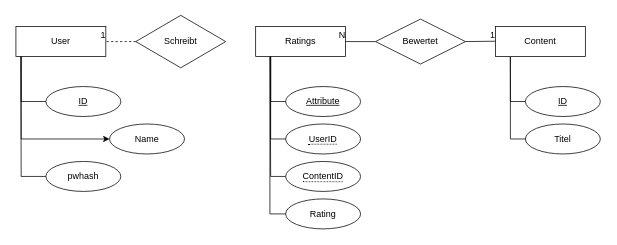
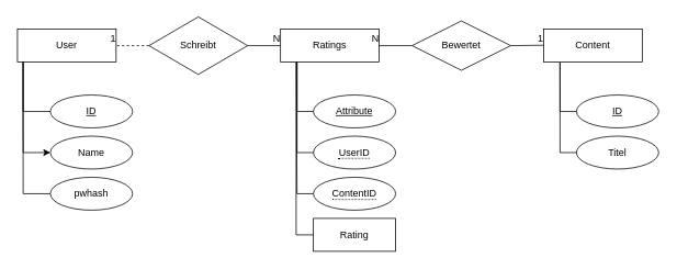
  <mxCell id="0" />
  <mxCell id="1" parent="0" />
  <mxCell id="2" value="Ratings" style="whiteSpace=wrap;html=1;align=center;" vertex="1" parent="1"><mxGeometry x="340" y="35" width="120" height="40" as="geometry" /></mxCell>
  <mxCell id="3" value="User" style="whiteSpace=wrap;html=1;align=center;" vertex="1" parent="1"><mxGeometry x="20" y="35" width="120" height="40" as="geometry" /></mxCell>
  <mxCell id="4" value="Content" style="whiteSpace=wrap;html=1;align=center;" vertex="1" parent="1"><mxGeometry x="660" y="35" width="120" height="40" as="geometry" /></mxCell>
  <mxCell id="5" value="" style="endArrow=none;html=1;rounded=0;" edge="1" parent="1"><mxGeometry relative="1" as="geometry"><mxPoint x="620" y="55" as="sourcePoint" /><mxPoint x="660" y="54.5" as="targetPoint" /></mxGeometry></mxCell>
  <mxCell id="6" value="1" style="resizable=0;html=1;align=right;verticalAlign=bottom;" connectable="0" vertex="1" parent="5"><mxGeometry x="1" relative="1" as="geometry" /></mxCell>
  <mxCell id="7" value="" style="endArrow=none;html=1;rounded=0;entryX=1;entryY=0.5;entryDx=0;entryDy=0;exitX=0;exitY=0.5;exitDx=0;exitDy=0;" edge="1" parent="1" target="2"><mxGeometry relative="1" as="geometry"><mxPoint x="500" y="55" as="sourcePoint" /><mxPoint x="440" y="145" as="targetPoint" /></mxGeometry></mxCell>
  <mxCell id="8" value="N" style="resizable=0;html=1;align=right;verticalAlign=bottom;" connectable="0" vertex="1" parent="7"><mxGeometry x="1" relative="1" as="geometry" /></mxCell>
  <mxCell id="9" value="Schreibt" style="shape=rhombus;perimeter=rhombusPerimeter;whiteSpace=wrap;html=1;align=center;" vertex="1" parent="1"><mxGeometry x="180" y="20" width="120" height="70" as="geometry" /></mxCell>
  <mxCell id="10" value="" style="endArrow=none;html=1;rounded=0;entryX=1;entryY=0.5;entryDx=0;entryDy=0;exitX=0;exitY=0.5;exitDx=0;exitDy=0;dashed=1;" edge="1" parent="1" source="9" target="3"><mxGeometry relative="1" as="geometry"><mxPoint x="550" y="145" as="sourcePoint" /><mxPoint x="390" y="145" as="targetPoint" /></mxGeometry></mxCell>
  <mxCell id="11" value="1" style="resizable=0;html=1;align=right;verticalAlign=bottom;" connectable="0" vertex="1" parent="10"><mxGeometry x="1" relative="1" as="geometry" /></mxCell>
+ <mxCell id="12" value="" style="endArrow=none;html=1;rounded=0;exitX=1;exitY=0.5;exitDx=0;exitDy=0;entryX=0;entryY=0.5;entryDx=0;entryDy=0;" edge="1" parent="1" source="9" target="2"><mxGeometry relative="1" as="geometry"><mxPoint x="390" y="145" as="sourcePoint" /><mxPoint x="550" y="145" as="targetPoint" /></mxGeometry></mxCell>
+ <mxCell id="13" value="N" style="resizable=0;html=1;align=right;verticalAlign=bottom;" connectable="0" vertex="1" parent="12"><mxGeometry x="1" relative="1" as="geometry" /></mxCell>
  <mxCell id="14" value="ID" style="ellipse;whiteSpace=wrap;html=1;align=center;fontStyle=4;" vertex="1" parent="1"><mxGeometry x="60" y="115" width="100" height="40" as="geometry" /></mxCell>
  <mxCell id="15" value="Attribute" style="ellipse;whiteSpace=wrap;html=1;align=center;fontStyle=4;" vertex="1" parent="1"><mxGeometry x="380" y="115" width="100" height="40" as="geometry" /></mxCell>
  <mxCell id="16" value="ID" style="ellipse;whiteSpace=wrap;html=1;align=center;fontStyle=4;" vertex="1" parent="1"><mxGeometry x="700" y="115" width="100" height="40" as="geometry" /></mxCell>
  <mxCell id="17" value="&lt;span style=&quot;border-bottom: 1px dotted&quot;&gt;UserID&lt;/span&gt;" style="ellipse;whiteSpace=wrap;html=1;align=center;" vertex="1" parent="1"><mxGeometry x="380" y="165" width="100" height="40" as="geometry" /></mxCell>
  <mxCell id="18" value="&lt;span style=&quot;border-bottom: 1px dotted&quot;&gt;ContentID&lt;/span&gt;" style="ellipse;whiteSpace=wrap;html=1;align=center;" vertex="1" parent="1"><mxGeometry x="380" y="215" width="100" height="40" as="geometry" /></mxCell>
- <mxCell id="19" value="Rating" style="ellipse;whiteSpace=wrap;html=1;align=center;" vertex="1" parent="1"><mxGeometry x="380" y="265" width="100" height="40" as="geometry" /></mxCell>
- <mxCell id="20" value="Name" style="ellipse;whiteSpace=wrap;html=1;align=center;" vertex="1" parent="1"><mxGeometry x="145" y="165" width="100" height="40" as="geometry" /></mxCell>
+ <mxCell id="19" value="Rating" style="whiteSpace=wrap;html=1;align=center;rounded=0;" vertex="1" parent="1"><mxGeometry x="380" y="265" width="100" height="40" as="geometry" /></mxCell>
+ <mxCell id="20" value="Name" style="ellipse;whiteSpace=wrap;html=1;align=center;" vertex="1" parent="1"><mxGeometry x="60" y="165" width="100" height="40" as="geometry" /></mxCell>
  <mxCell id="21" value="Titel" style="ellipse;whiteSpace=wrap;html=1;align=center;" vertex="1" parent="1"><mxGeometry x="700" y="165" width="100" height="40" as="geometry" /></mxCell>
  <mxCell id="22" value="pwhash" style="ellipse;whiteSpace=wrap;html=1;align=center;" vertex="1" parent="1"><mxGeometry x="60" y="215" width="100" height="40" as="geometry" /></mxCell>
  <mxCell id="23" value="" style="endArrow=none;html=1;rounded=0;exitX=0.059;exitY=0.994;exitDx=0;exitDy=0;exitPerimeter=0;entryX=0;entryY=0.5;entryDx=0;entryDy=0;" edge="1" parent="1" source="3" target="14"><mxGeometry relative="1" as="geometry"><mxPoint x="20" y="125" as="sourcePoint" /><mxPoint x="140" y="175" as="targetPoint" /><Array as="points"><mxPoint x="27" y="135" /></Array></mxGeometry></mxCell>
  <mxCell id="24" value="" style="endArrow=classic;html=1;rounded=0;entryX=0;entryY=0.5;entryDx=0;entryDy=0;exitX=0.057;exitY=0.994;exitDx=0;exitDy=0;exitPerimeter=0;" edge="1" parent="1" source="3" target="20"><mxGeometry relative="1" as="geometry"><mxPoint x="30" y="105" as="sourcePoint" /><mxPoint x="140" y="165" as="targetPoint" /><Array as="points"><mxPoint x="27" y="185" /></Array></mxGeometry></mxCell>
  <mxCell id="25" value="" style="endArrow=none;html=1;rounded=0;exitX=0.055;exitY=1;exitDx=0;exitDy=0;exitPerimeter=0;entryX=0;entryY=0.5;entryDx=0;entryDy=0;" edge="1" parent="1" source="3" target="22"><mxGeometry relative="1" as="geometry"><mxPoint x="10" y="125" as="sourcePoint" /><mxPoint x="140" y="185" as="targetPoint" /><Array as="points"><mxPoint x="27" y="235" /></Array></mxGeometry></mxCell>
  <mxCell id="26" value="" style="endArrow=none;html=1;rounded=0;entryX=0;entryY=0.5;entryDx=0;entryDy=0;" edge="1" parent="1" target="19"><mxGeometry relative="1" as="geometry"><mxPoint x="359" y="75" as="sourcePoint" /><mxPoint x="300" y="95" as="targetPoint" /><Array as="points"><mxPoint x="359" y="285" /></Array></mxGeometry></mxCell>
  <mxCell id="27" value="" style="endArrow=none;html=1;rounded=0;exitX=0;exitY=0.5;exitDx=0;exitDy=0;entryX=0.161;entryY=1.017;entryDx=0;entryDy=0;entryPerimeter=0;" edge="1" parent="1" source="18" target="2"><mxGeometry relative="1" as="geometry"><mxPoint x="180" y="95" as="sourcePoint" /><mxPoint x="360" y="75" as="targetPoint" /><Array as="points"><mxPoint x="360" y="235" /></Array></mxGeometry></mxCell>
  <mxCell id="28" value="" style="endArrow=none;html=1;rounded=0;exitX=0;exitY=0.5;exitDx=0;exitDy=0;" edge="1" parent="1" source="17"><mxGeometry relative="1" as="geometry"><mxPoint x="180" y="95" as="sourcePoint" /><mxPoint x="360" y="75" as="targetPoint" /><Array as="points"><mxPoint x="360" y="185" /></Array></mxGeometry></mxCell>
  <mxCell id="29" value="" style="endArrow=none;html=1;rounded=0;exitX=0;exitY=0.5;exitDx=0;exitDy=0;" edge="1" parent="1" source="15"><mxGeometry relative="1" as="geometry"><mxPoint x="180" y="95" as="sourcePoint" /><mxPoint x="360" y="75" as="targetPoint" /><Array as="points"><mxPoint x="360" y="135" /></Array></mxGeometry></mxCell>
  <mxCell id="30" value="" style="endArrow=none;html=1;rounded=0;entryX=0.166;entryY=1.014;entryDx=0;entryDy=0;entryPerimeter=0;exitX=0;exitY=0.5;exitDx=0;exitDy=0;" edge="1" parent="1" source="16" target="4"><mxGeometry relative="1" as="geometry"><mxPoint x="450" y="95" as="sourcePoint" /><mxPoint x="610" y="95" as="targetPoint" /><Array as="points"><mxPoint x="680" y="135" /></Array></mxGeometry></mxCell>
  <mxCell id="31" value="" style="endArrow=none;html=1;rounded=0;entryX=0.166;entryY=1.014;entryDx=0;entryDy=0;entryPerimeter=0;" edge="1" parent="1" target="4"><mxGeometry relative="1" as="geometry"><mxPoint x="700" y="185" as="sourcePoint" /><mxPoint x="610" y="95" as="targetPoint" /><Array as="points"><mxPoint x="680" y="185" /></Array></mxGeometry></mxCell>
  <mxCell id="32" value="Bewertet" style="shape=rhombus;perimeter=rhombusPerimeter;whiteSpace=wrap;html=1;align=center;" vertex="1" parent="1"><mxGeometry x="500" y="25" width="120" height="60" as="geometry" /></mxCell>
